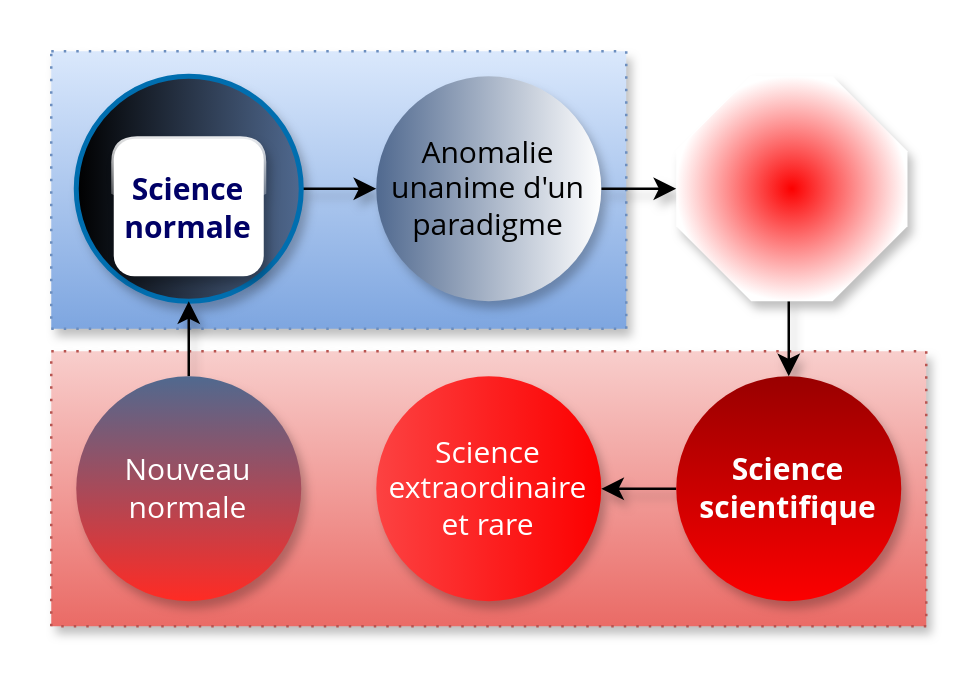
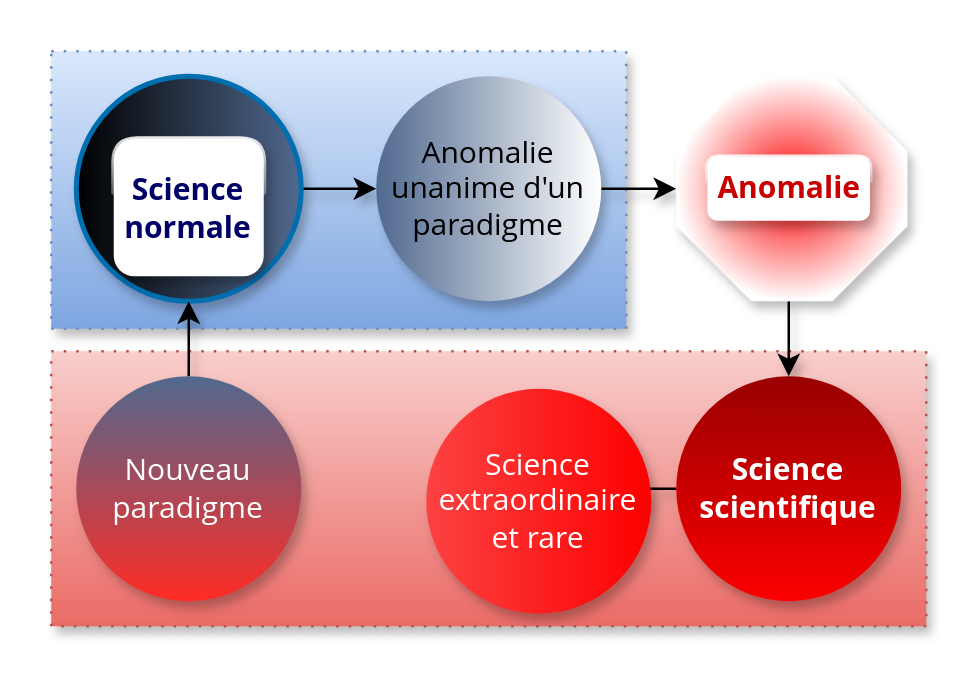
  <mxCell id="0" />
  <mxCell id="1" parent="0" />
  <mxCell id="2" value="" style="rounded=0;whiteSpace=wrap;html=1;dashed=1;fillColor=#dae8fc;dashPattern=1 4;fontFamily=Open Sans;strokeColor=#6c8ebf;shadow=1;gradientColor=#7ea6e0;" parent="1" vertex="1"><mxGeometry x="20" y="20" width="230" height="111" as="geometry" /></mxCell>
  <mxCell id="3" value="" style="rounded=0;whiteSpace=wrap;html=1;dashed=1;fillColor=#f8cecc;dashPattern=1 4;fontSize=11;fontFamily=Open Sans;strokeColor=#b85450;shadow=1;gradientColor=#ea6b66;" parent="1" vertex="1"><mxGeometry x="20" y="140" width="350" height="110" as="geometry" /></mxCell>
  <mxCell id="4" value="" style="edgeStyle=orthogonalEdgeStyle;rounded=0;orthogonalLoop=1;jettySize=auto;html=1;shadow=1;fontStyle=0;labelBorderColor=none;fontFamily=Open Sans;" parent="1" source="5" target="7" edge="1"><mxGeometry relative="1" as="geometry" /></mxCell>
  <mxCell id="5" value="" style="ellipse;whiteSpace=wrap;html=1;aspect=fixed;shadow=1;fontStyle=0;labelBorderColor=none;fillColor=#50698F;strokeColor=#006EAF;strokeWidth=2;fontFamily=Open Sans;fontColor=#ffffff;align=center;gradientColor=default;gradientDirection=west;" parent="1" vertex="1"><mxGeometry x="30" y="30" width="90" height="90" as="geometry" /></mxCell>
  <mxCell id="6" value="" style="edgeStyle=orthogonalEdgeStyle;rounded=0;orthogonalLoop=1;jettySize=auto;html=1;shadow=1;fontStyle=0;labelBorderColor=none;fontFamily=Open Sans;" parent="1" source="7" target="9" edge="1"><mxGeometry relative="1" as="geometry" /></mxCell>
  <mxCell id="7" value="Anomalie unanime d'un paradigme" style="ellipse;whiteSpace=wrap;html=1;aspect=fixed;shadow=1;fontStyle=0;labelBorderColor=none;fontFamily=Open Sans;strokeColor=none;gradientColor=#50698F;gradientDirection=west;" parent="1" vertex="1"><mxGeometry x="150" y="30" width="90" height="90" as="geometry" /></mxCell>
  <mxCell id="8" value="" style="edgeStyle=orthogonalEdgeStyle;rounded=0;orthogonalLoop=1;jettySize=auto;html=1;fontFamily=Open Sans;shadow=1;" parent="1" source="9" target="12" edge="1"><mxGeometry relative="1" as="geometry"><Array as="points"><mxPoint x="315" y="130" /><mxPoint x="315" y="130" /></Array></mxGeometry></mxCell>
  <mxCell id="9" value="" style="whiteSpace=wrap;html=1;shape=mxgraph.basic.octagon2;align=center;verticalAlign=middle;dx=15;shadow=1;fontStyle=1;labelBorderColor=none;fillColor=#FC0000;strokeColor=none;gradientColor=#FFFFFF;fontFamily=Open Sans;fillStyle=zigzag-line;gradientDirection=radial;strokeWidth=1;" parent="1" vertex="1"><mxGeometry x="270" y="30" width="92.5" height="90" as="geometry" /></mxCell>
  <mxCell id="10" value="" style="edgeStyle=orthogonalEdgeStyle;rounded=0;orthogonalLoop=1;jettySize=auto;html=1;strokeColor=none;fontFamily=Open Sans;shadow=1;" parent="1" source="12" target="16" edge="1"><mxGeometry relative="1" as="geometry" /></mxCell>
  <mxCell id="11" value="" style="edgeStyle=orthogonalEdgeStyle;rounded=0;orthogonalLoop=1;jettySize=auto;html=1;fontFamily=Open Sans;shadow=1;" parent="1" source="12" target="16" edge="1"><mxGeometry relative="1" as="geometry" /></mxCell>
  <mxCell id="12" value="&lt;b&gt;&lt;font color=&quot;#ffffff&quot;&gt;Science scientifique&lt;/font&gt;&lt;/b&gt;" style="ellipse;whiteSpace=wrap;html=1;aspect=fixed;shadow=1;fontStyle=0;labelBorderColor=none;fontFamily=Open Sans;fillColor=#FC0000;strokeColor=none;gradientColor=#990000;gradientDirection=north;strokeWidth=2;" parent="1" vertex="1"><mxGeometry x="270" y="150" width="90" height="90" as="geometry" /></mxCell>
  <mxCell id="13" value="" style="edgeStyle=orthogonalEdgeStyle;rounded=0;orthogonalLoop=1;jettySize=auto;html=1;fontFamily=Open Sans;shadow=1;" parent="1" source="14" target="5" edge="1"><mxGeometry relative="1" as="geometry" /></mxCell>
- <mxCell id="14" value="&lt;font color=&quot;#ffffff&quot;&gt;Nouveau normale&lt;/font&gt;" style="ellipse;whiteSpace=wrap;html=1;aspect=fixed;shadow=1;fontStyle=0;labelBorderColor=none;fontFamily=Open Sans;fillColor=#FF2B24;strokeColor=none;gradientColor=#50698F;gradientDirection=north;perimeterSpacing=0;" parent="1" vertex="1"><mxGeometry x="30" y="150" width="90" height="90" as="geometry" /></mxCell>
+ <mxCell id="14" value="&lt;font color=&quot;#ffffff&quot;&gt;Nouveau paradigme&lt;/font&gt;" style="ellipse;whiteSpace=wrap;html=1;aspect=fixed;shadow=1;fontStyle=0;labelBorderColor=none;fontFamily=Open Sans;fillColor=#FF2B24;strokeColor=none;gradientColor=#50698F;gradientDirection=north;perimeterSpacing=0;" parent="1" vertex="1"><mxGeometry x="30" y="150" width="90" height="90" as="geometry" /></mxCell>
  <mxCell id="15" value="" style="shape=waypoint;sketch=0;size=6;pointerEvents=1;points=[];fillColor=#fff2cc;resizable=0;rotatable=0;perimeter=centerPerimeter;snapToPoint=1;strokeColor=none;shadow=1;fontStyle=0;labelBorderColor=none;fontFamily=Open Sans;" parent="1" vertex="1"><mxGeometry x="110" y="180" width="20" height="20" as="geometry" /></mxCell>
- <mxCell id="16" value="&lt;font color=&quot;#ffffff&quot;&gt;Science extraordinaire et rare&lt;/font&gt;" style="ellipse;whiteSpace=wrap;html=1;aspect=fixed;shadow=1;fontStyle=0;labelBorderColor=none;fontFamily=Open Sans;fillColor=#FC4242;strokeColor=none;gradientColor=#FC0000;gradientDirection=east;" parent="1" vertex="1"><mxGeometry x="150" y="150" width="90" height="90" as="geometry" /></mxCell>
+ <mxCell id="16" value="&lt;font color=&quot;#ffffff&quot;&gt;Science extraordinaire et rare&lt;/font&gt;" style="ellipse;whiteSpace=wrap;html=1;aspect=fixed;shadow=1;fontStyle=0;labelBorderColor=none;fontFamily=Open Sans;fillColor=#FC4242;strokeColor=none;gradientColor=#FC0000;gradientDirection=east;" parent="1" vertex="1"><mxGeometry x="170" y="155" width="90" height="90" as="geometry" /></mxCell>
  <mxCell id="17" value="&lt;font color=&quot;#000066&quot; face=&quot;Open Sans&quot;&gt;Science normale&lt;/font&gt;" style="text;html=1;align=center;verticalAlign=middle;whiteSpace=wrap;rounded=1;fillColor=default;glass=1;shadow=1;fontStyle=1" parent="1" vertex="1"><mxGeometry x="45" y="55" width="60" height="55" as="geometry" /></mxCell>
+ <mxCell id="18" value="&lt;font color=&quot;#c90000&quot;&gt;&lt;b&gt;&lt;font face=&quot;Open Sans&quot;&gt;Anomalie&lt;/font&gt;&lt;/b&gt;&lt;/font&gt;" style="text;html=1;align=center;verticalAlign=middle;whiteSpace=wrap;rounded=1;fillColor=default;glass=1;shadow=1;" parent="1" vertex="1"><mxGeometry x="282.5" y="62.25" width="65" height="25.5" as="geometry" /></mxCell>
